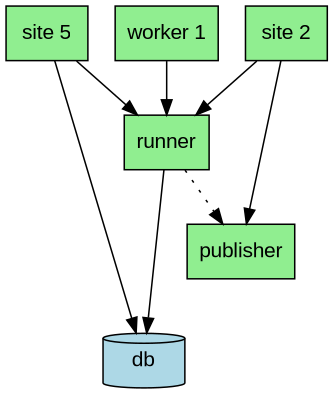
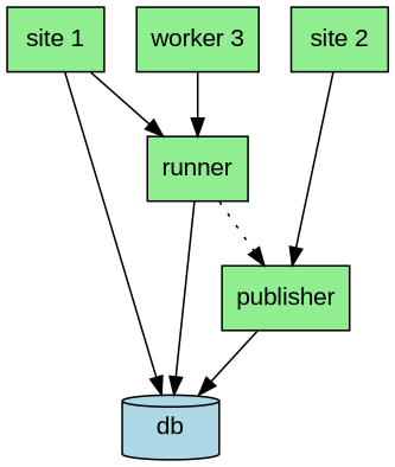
  digraph {
    node [fillcolor=lightgreen fontname=Arial shape=box style=filled]
    db [fillcolor=lightblue shape=cylinder]
-   "site 1" [label="site 5"]
+   "site 1"
    runner
    "site 2"
    publisher
-   "worker 1"
+   "worker 1" [label="worker 3"]
    "site 1" -> db
    "site 1" -> runner
    runner -> db
    runner -> publisher [style=dotted]
-   "site 2" -> runner
    "site 2" -> publisher
+   publisher -> db
    "worker 1" -> runner
  }
